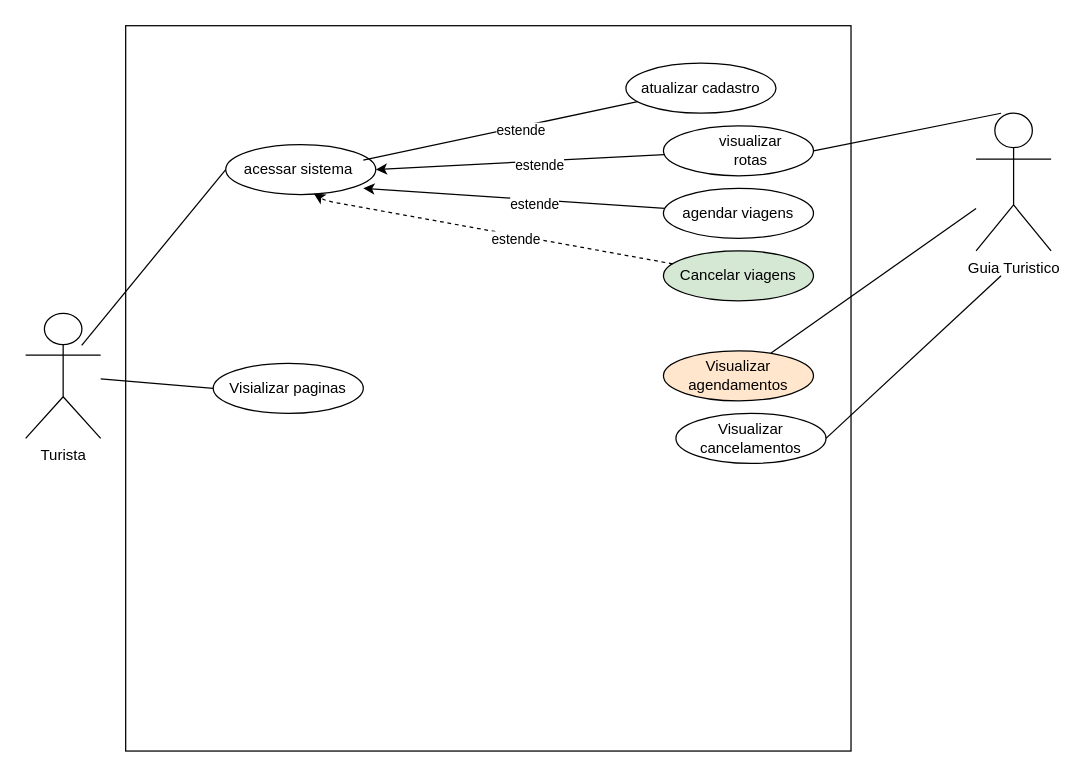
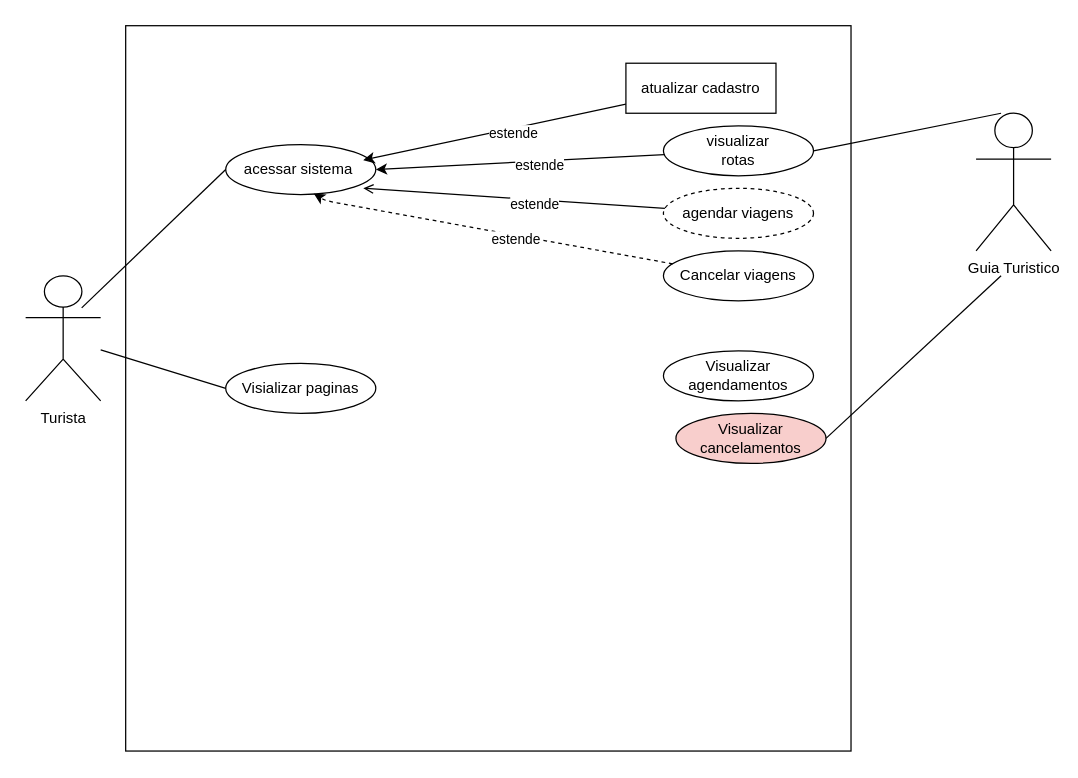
  <mxCell id="0" />
  <mxCell id="1" parent="0" />
  <mxCell id="2" value="" style="whiteSpace=wrap;html=1;aspect=fixed;" parent="1" vertex="1"><mxGeometry x="100" y="20" width="580" height="580" as="geometry" /></mxCell>
- <mxCell id="3" value="Turista&lt;br&gt;" style="shape=umlActor;verticalLabelPosition=bottom;verticalAlign=top;html=1;outlineConnect=0;" parent="1" vertex="1"><mxGeometry x="20" y="250" width="60" height="100" as="geometry" /></mxCell>
+ <mxCell id="3" value="Turista&lt;br&gt;" style="shape=umlActor;verticalLabelPosition=bottom;verticalAlign=top;html=1;outlineConnect=0;" parent="1" vertex="1"><mxGeometry x="20" y="220" width="60" height="100" as="geometry" /></mxCell>
  <mxCell id="4" value="" style="ellipse;whiteSpace=wrap;html=1;" parent="1" vertex="1"><mxGeometry x="180" y="115" width="120" height="40" as="geometry" /></mxCell>
  <mxCell id="5" value="acessar sistema&amp;nbsp;" style="text;html=1;strokeColor=none;fillColor=none;align=center;verticalAlign=middle;whiteSpace=wrap;rounded=0;" parent="1" vertex="1"><mxGeometry x="190" y="120" width="100" height="30" as="geometry" /></mxCell>
- <mxCell id="6" value="agendar viagens" style="ellipse;whiteSpace=wrap;html=1;" parent="1" vertex="1"><mxGeometry x="530" y="150" width="120" height="40" as="geometry" /></mxCell>
+ <mxCell id="6" value="agendar viagens" style="ellipse;whiteSpace=wrap;html=1;dashed=1;" parent="1" vertex="1"><mxGeometry x="530" y="150" width="120" height="40" as="geometry" /></mxCell>
  <mxCell id="7" value="" style="ellipse;whiteSpace=wrap;html=1;fontStyle=1" parent="1" vertex="1"><mxGeometry x="530" y="100" width="120" height="40" as="geometry" /></mxCell>
- <mxCell id="8" style="edgeStyle=none;html=1;entryX=1;entryY=0.25;entryDx=0;entryDy=0;endArrow=none;" parent="1" source="10" target="5" edge="1"><mxGeometry relative="1" as="geometry"><mxPoint x="357.56" y="140.2" as="targetPoint" /></mxGeometry></mxCell>
+ <mxCell id="8" style="edgeStyle=none;html=1;entryX=1;entryY=0.25;entryDx=0;entryDy=0;" parent="1" source="10" target="5" edge="1"><mxGeometry relative="1" as="geometry"><mxPoint x="357.56" y="140.2" as="targetPoint" /></mxGeometry></mxCell>
  <mxCell id="9" value="estende" style="edgeLabel;html=1;align=center;verticalAlign=middle;resizable=0;points=[];" parent="8" vertex="1" connectable="0"><mxGeometry x="-0.135" y="3" relative="1" as="geometry"><mxPoint as="offset" /></mxGeometry></mxCell>
- <mxCell id="10" value="atualizar cadastro" style="ellipse;whiteSpace=wrap;html=1;" parent="1" vertex="1"><mxGeometry x="500" y="50" width="120" height="40" as="geometry" /></mxCell>
- <mxCell id="11" value="visualizar rotas" style="text;html=1;strokeColor=none;fillColor=none;align=center;verticalAlign=middle;whiteSpace=wrap;rounded=0;" parent="1" vertex="1"><mxGeometry x="570" y="105" width="60" height="30" as="geometry" /></mxCell>
+ <mxCell id="10" value="atualizar cadastro" style="whiteSpace=wrap;html=1;rounded=0;" parent="1" vertex="1"><mxGeometry x="500" y="50" width="120" height="40" as="geometry" /></mxCell>
+ <mxCell id="11" value="visualizar rotas" style="text;html=1;strokeColor=none;fillColor=none;align=center;verticalAlign=middle;whiteSpace=wrap;rounded=0;" parent="1" vertex="1"><mxGeometry x="560" y="105" width="60" height="30" as="geometry" /></mxCell>
  <mxCell id="12" value="" style="endArrow=none;html=1;exitX=0.747;exitY=0.256;exitDx=0;exitDy=0;exitPerimeter=0;entryX=0;entryY=0.5;entryDx=0;entryDy=0;" parent="1" source="3" target="4" edge="1"><mxGeometry width="50" height="50" relative="1" as="geometry"><mxPoint x="340" y="390" as="sourcePoint" /><mxPoint x="390" y="340" as="targetPoint" /></mxGeometry></mxCell>
  <mxCell id="13" style="edgeStyle=none;html=1;entryX=1;entryY=0.5;entryDx=0;entryDy=0;" parent="1" source="7" target="4" edge="1"><mxGeometry relative="1" as="geometry"><mxPoint x="509.999" y="128.767" as="sourcePoint" /><mxPoint x="365" y="150" as="targetPoint" /><Array as="points" /></mxGeometry></mxCell>
  <mxCell id="14" value="estende" style="edgeLabel;html=1;align=center;verticalAlign=middle;resizable=0;points=[];" parent="13" vertex="1" connectable="0"><mxGeometry x="-0.135" y="3" relative="1" as="geometry"><mxPoint as="offset" /></mxGeometry></mxCell>
- <mxCell id="15" style="edgeStyle=none;html=1;entryX=1;entryY=1;entryDx=0;entryDy=0;" parent="1" source="6" target="5" edge="1"><mxGeometry relative="1" as="geometry"><mxPoint x="521.133" y="205" as="sourcePoint" /><mxPoint x="347.426" y="164.142" as="targetPoint" /><Array as="points" /></mxGeometry></mxCell>
+ <mxCell id="15" style="edgeStyle=none;html=1;entryX=1;entryY=1;entryDx=0;entryDy=0;endArrow=open;" parent="1" source="6" target="5" edge="1"><mxGeometry relative="1" as="geometry"><mxPoint x="521.133" y="205" as="sourcePoint" /><mxPoint x="347.426" y="164.142" as="targetPoint" /><Array as="points" /></mxGeometry></mxCell>
  <mxCell id="16" value="estende" style="edgeLabel;html=1;align=center;verticalAlign=middle;resizable=0;points=[];" parent="15" vertex="1" connectable="0"><mxGeometry x="-0.135" y="3" relative="1" as="geometry"><mxPoint as="offset" /></mxGeometry></mxCell>
- <mxCell id="17" value="Cancelar viagens" style="ellipse;whiteSpace=wrap;html=1;fillColor=#d5e8d4;" parent="1" vertex="1"><mxGeometry x="530" y="200" width="120" height="40" as="geometry" /></mxCell>
+ <mxCell id="17" value="Cancelar viagens" style="ellipse;whiteSpace=wrap;html=1;" parent="1" vertex="1"><mxGeometry x="530" y="200" width="120" height="40" as="geometry" /></mxCell>
  <mxCell id="18" style="edgeStyle=none;html=1;entryX=0.604;entryY=1.14;entryDx=0;entryDy=0;entryPerimeter=0;dashed=1;" parent="1" source="17" target="5" edge="1"><mxGeometry relative="1" as="geometry"><mxPoint x="520.003" y="250.86" as="sourcePoint" /><mxPoint x="311.24" y="171.8" as="targetPoint" /><Array as="points"><mxPoint x="260" y="160" /></Array></mxGeometry></mxCell>
  <mxCell id="19" value="estende" style="edgeLabel;html=1;align=center;verticalAlign=middle;resizable=0;points=[];" parent="18" vertex="1" connectable="0"><mxGeometry x="-0.135" y="3" relative="1" as="geometry"><mxPoint as="offset" /></mxGeometry></mxCell>
- <mxCell id="20" value="Visializar paginas" style="ellipse;whiteSpace=wrap;html=1;" parent="1" vertex="1"><mxGeometry x="170" y="290" width="120" height="40" as="geometry" /></mxCell>
+ <mxCell id="20" value="Visializar paginas" style="ellipse;whiteSpace=wrap;html=1;" parent="1" vertex="1"><mxGeometry x="180" y="290" width="120" height="40" as="geometry" /></mxCell>
  <mxCell id="21" value="Guia Turistico&lt;br&gt;" style="shape=umlActor;verticalLabelPosition=bottom;verticalAlign=top;html=1;outlineConnect=0;" parent="1" vertex="1"><mxGeometry x="780" y="90" width="60" height="110" as="geometry" /></mxCell>
  <mxCell id="22" value="" style="endArrow=none;html=1;exitX=1;exitY=0.5;exitDx=0;exitDy=0;entryX=0.333;entryY=0;entryDx=0;entryDy=0;entryPerimeter=0;" parent="1" source="7" target="21" edge="1"><mxGeometry width="50" height="50" relative="1" as="geometry"><mxPoint x="430" y="330" as="sourcePoint" /><mxPoint x="480" y="280" as="targetPoint" /></mxGeometry></mxCell>
- <mxCell id="23" value="Visualizar agendamentos" style="ellipse;whiteSpace=wrap;html=1;fillColor=#ffe6cc;" parent="1" vertex="1"><mxGeometry x="530" y="280" width="120" height="40" as="geometry" /></mxCell>
- <mxCell id="24" value="Visualizar cancelamentos" style="ellipse;whiteSpace=wrap;html=1;" parent="1" vertex="1"><mxGeometry x="540" y="330" width="120" height="40" as="geometry" /></mxCell>
+ <mxCell id="23" value="Visualizar agendamentos" style="ellipse;whiteSpace=wrap;html=1;" parent="1" vertex="1"><mxGeometry x="530" y="280" width="120" height="40" as="geometry" /></mxCell>
+ <mxCell id="24" value="Visualizar cancelamentos" style="ellipse;whiteSpace=wrap;html=1;fillColor=#f8cecc;" parent="1" vertex="1"><mxGeometry x="540" y="330" width="120" height="40" as="geometry" /></mxCell>
  <mxCell id="25" value="" style="endArrow=none;html=1;exitX=0;exitY=0.5;exitDx=0;exitDy=0;" parent="1" source="20" target="3" edge="1"><mxGeometry width="50" height="50" relative="1" as="geometry"><mxPoint x="430" y="310" as="sourcePoint" /><mxPoint x="480" y="260" as="targetPoint" /></mxGeometry></mxCell>
- <mxCell id="26" value="" style="endArrow=none;html=1;" parent="1" source="23" target="21" edge="1"><mxGeometry width="50" height="50" relative="1" as="geometry"><mxPoint x="660" y="130" as="sourcePoint" /><mxPoint x="809.98" y="100" as="targetPoint" /></mxGeometry></mxCell>
  <mxCell id="27" value="" style="endArrow=none;html=1;" parent="1" edge="1"><mxGeometry width="50" height="50" relative="1" as="geometry"><mxPoint x="660" y="350" as="sourcePoint" /><mxPoint x="800" y="220" as="targetPoint" /></mxGeometry></mxCell>
